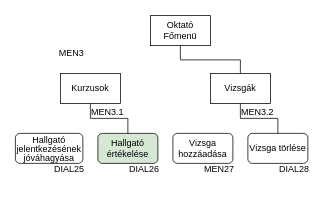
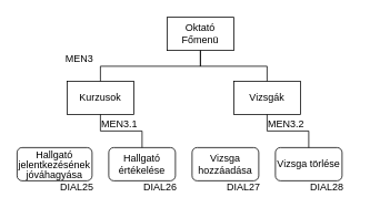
  <mxCell id="0" />
  <mxCell id="1" parent="0" />
  <mxCell id="2" value="Oktató Főmenü" style="rounded=0;whiteSpace=wrap;html=1;" parent="1" vertex="1"><mxGeometry x="200" y="20" width="80" height="40" as="geometry" /></mxCell>
  <mxCell id="3" value="Kurzusok" style="rounded=0;whiteSpace=wrap;html=1;" parent="1" vertex="1"><mxGeometry x="80" y="97" width="80" height="40" as="geometry" /></mxCell>
  <mxCell id="4" value="Vizsgák" style="rounded=0;whiteSpace=wrap;html=1;" parent="1" vertex="1"><mxGeometry x="280" y="97" width="80" height="40" as="geometry" /></mxCell>
  <mxCell id="5" value="&lt;p style=&quot;line-height: 100%;&quot;&gt;Hallgató jelentkezésének jóváhagyása&lt;br&gt;&lt;/p&gt;" style="rounded=1;whiteSpace=wrap;html=1;" parent="1" vertex="1"><mxGeometry x="20" y="177" width="90" height="40" as="geometry" /></mxCell>
- <mxCell id="6" value="&lt;font style=&quot;font-size: 12px;&quot;&gt;Hallgató értékelése&lt;br&gt;&lt;/font&gt;" style="rounded=1;whiteSpace=wrap;html=1;fontSize=10;fillColor=#d5e8d4;" parent="1" vertex="1"><mxGeometry x="130" y="177" width="80" height="40" as="geometry" /></mxCell>
+ <mxCell id="6" value="&lt;font style=&quot;font-size: 12px;&quot;&gt;Hallgató értékelése&lt;br&gt;&lt;/font&gt;" style="rounded=1;whiteSpace=wrap;html=1;fontSize=10;" parent="1" vertex="1"><mxGeometry x="130" y="177" width="80" height="40" as="geometry" /></mxCell>
  <mxCell id="7" value="" style="endArrow=none;html=1;rounded=0;fontSize=12;entryX=0.5;entryY=1;entryDx=0;entryDy=0;exitX=0.5;exitY=0;exitDx=0;exitDy=0;edgeStyle=elbowEdgeStyle;elbow=vertical;" parent="1" source="6" target="3" edge="1"><mxGeometry width="50" height="50" relative="1" as="geometry"><mxPoint x="180" y="147" as="sourcePoint" /><mxPoint x="250" y="157" as="targetPoint" /></mxGeometry></mxCell>
  <mxCell id="8" value="Vizsga hozzáadása" style="rounded=1;whiteSpace=wrap;html=1;fontSize=12;" parent="1" vertex="1"><mxGeometry x="230" y="177" width="80" height="40" as="geometry" /></mxCell>
  <mxCell id="9" value="Vizsga törlése" style="rounded=1;whiteSpace=wrap;html=1;fontSize=12;" parent="1" vertex="1"><mxGeometry x="330" y="177" width="80" height="40" as="geometry" /></mxCell>
  <mxCell id="10" value="" style="endArrow=none;html=1;rounded=0;fontSize=12;elbow=vertical;entryX=0.5;entryY=1;entryDx=0;entryDy=0;exitX=0.5;exitY=0;exitDx=0;exitDy=0;edgeStyle=elbowEdgeStyle;" parent="1" source="9" target="4" edge="1"><mxGeometry width="50" height="50" relative="1" as="geometry"><mxPoint x="190" y="207" as="sourcePoint" /><mxPoint x="240" y="157" as="targetPoint" /></mxGeometry></mxCell>
+ <mxCell id="11" value="" style="endArrow=none;html=1;rounded=0;fontSize=12;elbow=vertical;entryX=0.5;entryY=1;entryDx=0;entryDy=0;exitX=0.5;exitY=0;exitDx=0;exitDy=0;edgeStyle=elbowEdgeStyle;" parent="1" source="3" target="2" edge="1"><mxGeometry width="50" height="50" relative="1" as="geometry"><mxPoint x="160" y="207" as="sourcePoint" /><mxPoint x="210" y="157" as="targetPoint" /></mxGeometry></mxCell>
  <mxCell id="12" value="" style="endArrow=none;html=1;rounded=0;fontSize=12;elbow=vertical;entryX=0.5;entryY=1;entryDx=0;entryDy=0;exitX=0.5;exitY=0;exitDx=0;exitDy=0;edgeStyle=elbowEdgeStyle;" parent="1" source="4" target="2" edge="1"><mxGeometry width="50" height="50" relative="1" as="geometry"><mxPoint x="160" y="207" as="sourcePoint" /><mxPoint x="210" y="157" as="targetPoint" /></mxGeometry></mxCell>
  <mxCell id="13" value="MEN3" style="text;html=1;strokeColor=none;fillColor=none;align=center;verticalAlign=middle;whiteSpace=wrap;rounded=0;" parent="1" vertex="1"><mxGeometry x="65" y="55" width="60" height="30" as="geometry" /></mxCell>
  <mxCell id="14" value="MEN3.1" style="text;html=1;strokeColor=none;fillColor=none;align=center;verticalAlign=middle;whiteSpace=wrap;rounded=0;" parent="1" vertex="1"><mxGeometry x="113" y="134" width="60" height="30" as="geometry" /></mxCell>
  <mxCell id="15" value="MEN3.2" style="text;html=1;strokeColor=none;fillColor=none;align=center;verticalAlign=middle;whiteSpace=wrap;rounded=0;" parent="1" vertex="1"><mxGeometry x="313" y="134" width="60" height="30" as="geometry" /></mxCell>
  <mxCell id="16" value="DIAL25" style="text;html=1;strokeColor=none;fillColor=none;align=center;verticalAlign=middle;whiteSpace=wrap;rounded=0;" parent="1" vertex="1"><mxGeometry x="62" y="210" width="60" height="30" as="geometry" /></mxCell>
  <mxCell id="17" value="DIAL26" style="text;html=1;strokeColor=none;fillColor=none;align=center;verticalAlign=middle;whiteSpace=wrap;rounded=0;" parent="1" vertex="1"><mxGeometry x="162" y="210" width="60" height="30" as="geometry" /></mxCell>
- <mxCell id="18" value="MEN27" style="text;html=1;strokeColor=none;fillColor=none;align=center;verticalAlign=middle;whiteSpace=wrap;rounded=0;" parent="1" vertex="1"><mxGeometry x="262" y="210" width="60" height="30" as="geometry" /></mxCell>
+ <mxCell id="18" value="DIAL27" style="text;html=1;strokeColor=none;fillColor=none;align=center;verticalAlign=middle;whiteSpace=wrap;rounded=0;" parent="1" vertex="1"><mxGeometry x="262" y="210" width="60" height="30" as="geometry" /></mxCell>
  <mxCell id="19" value="DIAL28" style="text;html=1;strokeColor=none;fillColor=none;align=center;verticalAlign=middle;whiteSpace=wrap;rounded=0;" parent="1" vertex="1"><mxGeometry x="362" y="210" width="60" height="30" as="geometry" /></mxCell>
